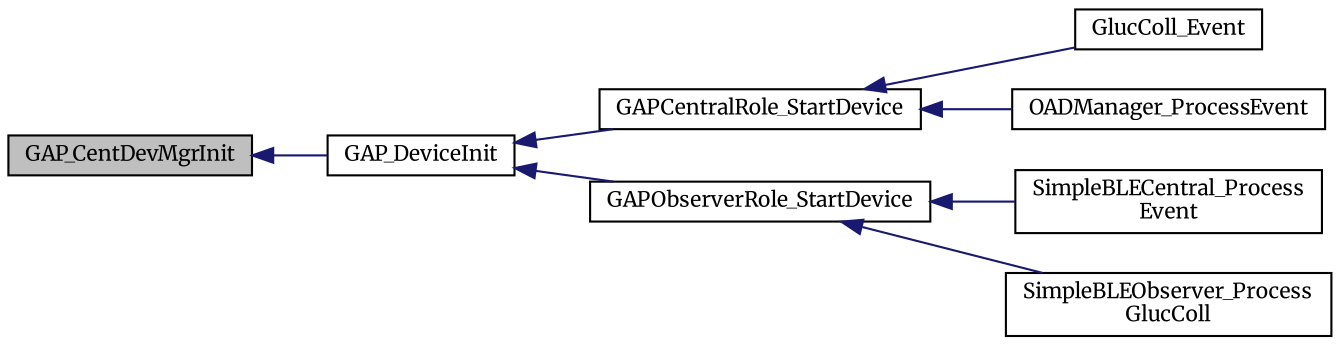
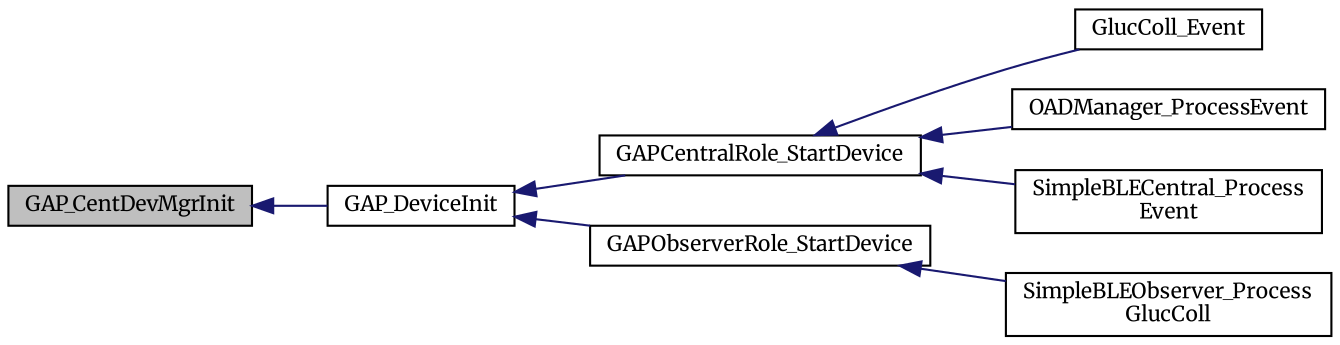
  digraph {
    fontname=Merriweather
    rankdir=LR
    node [color=black fillcolor=white fontname=Merriweather fontsize=10 shape=record style=filled]
    edge [color=midnightblue dir=back fontname=Merriweather fontsize=10 labelfontname=Helvetica labelfontsize=10 style=solid]
    n1 [fillcolor=grey75 fontcolor=black height=0.2 label=GAP_CentDevMgrInit width=0.4]
    n2 [height=0.2 label=GAP_DeviceInit width=0.4]
    n3 [height=0.2 label=GAPCentralRole_StartDevice width=0.4]
    n4 [height=0.2 label=GAPObserverRole_StartDevice width=0.4]
    n5 [height=0.2 label=GlucColl_Event width=0.4]
    n6 [height=0.2 label=OADManager_ProcessEvent width=0.4]
    n7 [height=0.2 label="SimpleBLECentral_Process\lEvent" width=0.4]
    n8 [height=0.2 label="SimpleBLEObserver_Process\lGlucColl" width=0.4]
    n1 -> n2
    n2 -> n3
    n2 -> n4
    n3 -> n5
    n3 -> n6
-   n4 -> n7
+   n3 -> n7
    n4 -> n8
  }
